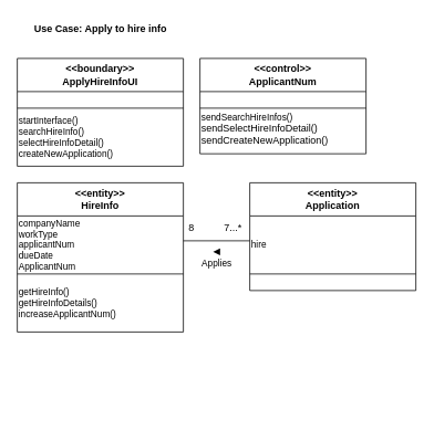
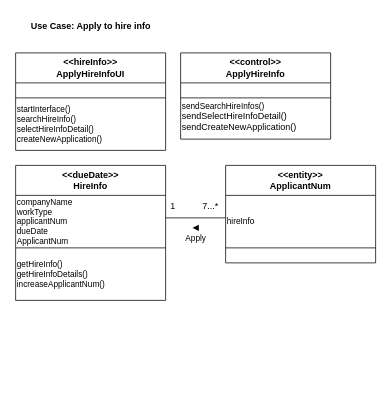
  <mxCell id="0" />
  <mxCell id="1" parent="0" />
  <mxCell id="2" value="&lt;b&gt;Use Case: Apply to hire info&lt;/b&gt;" style="text;html=1;resizable=0;autosize=1;align=center;verticalAlign=middle;points=[];fillColor=none;strokeColor=none;rounded=0;" parent="1" vertex="1"><mxGeometry x="30" y="20" width="180" height="30" as="geometry" /></mxCell>
  <mxCell id="3" value="" style="group" parent="1" vertex="1" connectable="0"><mxGeometry x="20" y="70" width="200" height="150" as="geometry" /></mxCell>
  <mxCell id="4" value="" style="group" parent="3" vertex="1" connectable="0"><mxGeometry width="200" height="150" as="geometry" /></mxCell>
- <mxCell id="5" value="&amp;lt;&amp;lt;boundary&amp;gt;&amp;gt;&lt;br&gt;ApplyHireInfoUI" style="swimlane;whiteSpace=wrap;html=1;swimlaneLine=1;startSize=40;" parent="4" vertex="1"><mxGeometry width="200" height="130" as="geometry"><mxRectangle x="100" y="100" width="140" height="40" as="alternateBounds" /></mxGeometry></mxCell>
+ <mxCell id="5" value="&amp;lt;&amp;lt;hireInfo&amp;gt;&amp;gt;&lt;br&gt;ApplyHireInfoUI" style="swimlane;whiteSpace=wrap;html=1;swimlaneLine=1;startSize=40;" parent="4" vertex="1"><mxGeometry width="200" height="130" as="geometry"><mxRectangle x="100" y="100" width="140" height="40" as="alternateBounds" /></mxGeometry></mxCell>
  <mxCell id="6" value="startInterface()&lt;br&gt;searchHireInfo()&lt;br&gt;selectHireInfoDetail()&lt;br&gt;createNewApplication()" style="text;html=1;align=left;verticalAlign=middle;resizable=0;points=[];autosize=1;strokeColor=none;fillColor=none;fontSize=11;" parent="5" vertex="1"><mxGeometry y="60" width="140" height="70" as="geometry" /></mxCell>
  <mxCell id="7" value="" style="endArrow=none;html=1;rounded=0;fontSize=11;" parent="5" edge="1"><mxGeometry width="50" height="50" relative="1" as="geometry"><mxPoint y="60" as="sourcePoint" /><mxPoint x="200" y="60" as="targetPoint" /></mxGeometry></mxCell>
  <mxCell id="8" value="" style="group" parent="1" vertex="1" connectable="0"><mxGeometry x="240" y="70" width="200" height="150" as="geometry" /></mxCell>
  <mxCell id="9" value="" style="group" parent="8" vertex="1" connectable="0"><mxGeometry width="200" height="150" as="geometry" /></mxCell>
- <mxCell id="10" value="&amp;lt;&amp;lt;control&amp;gt;&amp;gt;&lt;br&gt;ApplicantNum" style="swimlane;whiteSpace=wrap;html=1;swimlaneLine=1;startSize=40;" parent="9" vertex="1"><mxGeometry width="200" height="115" as="geometry"><mxRectangle x="100" y="100" width="140" height="40" as="alternateBounds" /></mxGeometry></mxCell>
+ <mxCell id="10" value="&amp;lt;&amp;lt;control&amp;gt;&amp;gt;&lt;br&gt;ApplyHireInfo" style="swimlane;whiteSpace=wrap;html=1;swimlaneLine=1;startSize=40;" parent="9" vertex="1"><mxGeometry width="200" height="115" as="geometry"><mxRectangle x="100" y="100" width="140" height="40" as="alternateBounds" /></mxGeometry></mxCell>
  <mxCell id="11" value="sendSearchHireInfos()&lt;br style=&quot;border-color: var(--border-color); font-size: 12px;&quot;&gt;&lt;span style=&quot;font-size: 12px;&quot;&gt;sendSelectHireInfoDetail()&lt;/span&gt;&lt;br style=&quot;border-color: var(--border-color); font-size: 12px;&quot;&gt;&lt;span style=&quot;font-size: 12px;&quot;&gt;sendCreateNewApplication()&lt;/span&gt;" style="text;html=1;align=left;verticalAlign=middle;resizable=0;points=[];autosize=1;strokeColor=none;fillColor=none;fontSize=11;" parent="10" vertex="1"><mxGeometry y="55" width="180" height="60" as="geometry" /></mxCell>
  <mxCell id="12" value="" style="endArrow=none;html=1;rounded=0;fontSize=11;" parent="10" edge="1"><mxGeometry width="50" height="50" relative="1" as="geometry"><mxPoint y="60" as="sourcePoint" /><mxPoint x="200" y="60" as="targetPoint" /></mxGeometry></mxCell>
  <mxCell id="13" value="" style="group" parent="1" vertex="1" connectable="0"><mxGeometry x="20" y="210" width="200" height="300" as="geometry" /></mxCell>
  <mxCell id="14" value="" style="group" parent="13" vertex="1" connectable="0"><mxGeometry width="200" height="300.0" as="geometry" /></mxCell>
- <mxCell id="15" value="&amp;lt;&amp;lt;entity&amp;gt;&amp;gt;&lt;br&gt;HireInfo" style="swimlane;whiteSpace=wrap;html=1;swimlaneLine=1;startSize=40;" parent="14" vertex="1"><mxGeometry y="10" width="200" height="180" as="geometry"><mxRectangle x="100" y="100" width="140" height="40" as="alternateBounds" /></mxGeometry></mxCell>
+ <mxCell id="15" value="&amp;lt;&amp;lt;dueDate&amp;gt;&amp;gt;&lt;br&gt;HireInfo" style="swimlane;whiteSpace=wrap;html=1;swimlaneLine=1;startSize=40;" parent="14" vertex="1"><mxGeometry y="10" width="200" height="180" as="geometry"><mxRectangle x="100" y="100" width="140" height="40" as="alternateBounds" /></mxGeometry></mxCell>
  <mxCell id="16" value="getHireInfo()&lt;br&gt;getHireInfoDetails()&lt;br&gt;increaseApplicantNum()" style="text;html=1;align=left;verticalAlign=middle;resizable=0;points=[];autosize=1;strokeColor=none;fillColor=none;fontSize=11;" parent="15" vertex="1"><mxGeometry y="120" width="140" height="50" as="geometry" /></mxCell>
  <mxCell id="17" value="" style="endArrow=none;html=1;rounded=0;fontSize=11;" parent="15" edge="1"><mxGeometry width="50" height="50" relative="1" as="geometry"><mxPoint y="110" as="sourcePoint" /><mxPoint x="200" y="110" as="targetPoint" /></mxGeometry></mxCell>
  <mxCell id="18" value="companyName&lt;br&gt;workType&lt;br&gt;applicantNum&lt;br&gt;dueDate&lt;br&gt;ApplicantNum" style="text;html=1;align=left;verticalAlign=middle;resizable=0;points=[];autosize=1;strokeColor=none;fillColor=none;fontSize=11;" parent="15" vertex="1"><mxGeometry y="35" width="100" height="80" as="geometry" /></mxCell>
  <mxCell id="19" value="" style="group" parent="1" vertex="1" connectable="0"><mxGeometry x="300" y="210" width="200" height="300" as="geometry" /></mxCell>
  <mxCell id="20" value="" style="group" parent="19" vertex="1" connectable="0"><mxGeometry width="200" height="300.0" as="geometry" /></mxCell>
- <mxCell id="21" value="&amp;lt;&amp;lt;entity&amp;gt;&amp;gt;&lt;br&gt;Application" style="swimlane;whiteSpace=wrap;html=1;swimlaneLine=1;startSize=40;" parent="20" vertex="1"><mxGeometry y="10" width="200" height="130" as="geometry"><mxRectangle x="100" y="100" width="140" height="40" as="alternateBounds" /></mxGeometry></mxCell>
+ <mxCell id="21" value="&amp;lt;&amp;lt;entity&amp;gt;&amp;gt;&lt;br&gt;ApplicantNum" style="swimlane;whiteSpace=wrap;html=1;swimlaneLine=1;startSize=40;" parent="20" vertex="1"><mxGeometry y="10" width="200" height="130" as="geometry"><mxRectangle x="100" y="100" width="140" height="40" as="alternateBounds" /></mxGeometry></mxCell>
  <mxCell id="22" value="" style="endArrow=none;html=1;rounded=0;fontSize=11;" parent="21" edge="1"><mxGeometry width="50" height="50" relative="1" as="geometry"><mxPoint y="110" as="sourcePoint" /><mxPoint x="200" y="110" as="targetPoint" /></mxGeometry></mxCell>
- <mxCell id="23" value="hire" style="text;html=1;align=left;verticalAlign=middle;resizable=0;points=[];autosize=1;strokeColor=none;fillColor=none;fontSize=11;" parent="21" vertex="1"><mxGeometry y="60" width="60" height="30" as="geometry" /></mxCell>
+ <mxCell id="23" value="hireInfo" style="text;html=1;align=left;verticalAlign=middle;resizable=0;points=[];autosize=1;strokeColor=none;fillColor=none;fontSize=11;" parent="21" vertex="1"><mxGeometry y="60" width="60" height="30" as="geometry" /></mxCell>
  <mxCell id="24" value="" style="endArrow=none;html=1;rounded=0;fontSize=11;" parent="1" edge="1"><mxGeometry width="50" height="50" relative="1" as="geometry"><mxPoint x="300" y="290" as="sourcePoint" /><mxPoint x="220" y="290" as="targetPoint" /></mxGeometry></mxCell>
- <mxCell id="25" value="◀&lt;br&gt;Applies" style="text;html=1;align=center;verticalAlign=middle;resizable=0;points=[];autosize=1;strokeColor=none;fillColor=none;fontSize=11;" parent="1" vertex="1"><mxGeometry x="230" y="290" width="60" height="40" as="geometry" /></mxCell>
- <mxCell id="26" value="8" style="text;html=1;strokeColor=none;fillColor=none;align=center;verticalAlign=middle;whiteSpace=wrap;rounded=0;" vertex="1" parent="1"><mxGeometry x="220" y="260" width="20" height="30" as="geometry" /></mxCell>
+ <mxCell id="25" value="◀&lt;br&gt;Apply" style="text;html=1;align=center;verticalAlign=middle;resizable=0;points=[];autosize=1;strokeColor=none;fillColor=none;fontSize=11;" parent="1" vertex="1"><mxGeometry x="230" y="290" width="60" height="40" as="geometry" /></mxCell>
+ <mxCell id="26" value="1" style="text;html=1;strokeColor=none;fillColor=none;align=center;verticalAlign=middle;whiteSpace=wrap;rounded=0;" vertex="1" parent="1"><mxGeometry x="220" y="260" width="20" height="30" as="geometry" /></mxCell>
  <mxCell id="27" value="7...*" style="text;html=1;strokeColor=none;fillColor=none;align=center;verticalAlign=middle;whiteSpace=wrap;rounded=0;" vertex="1" parent="1"><mxGeometry x="260" y="260" width="40" height="30" as="geometry" /></mxCell>
